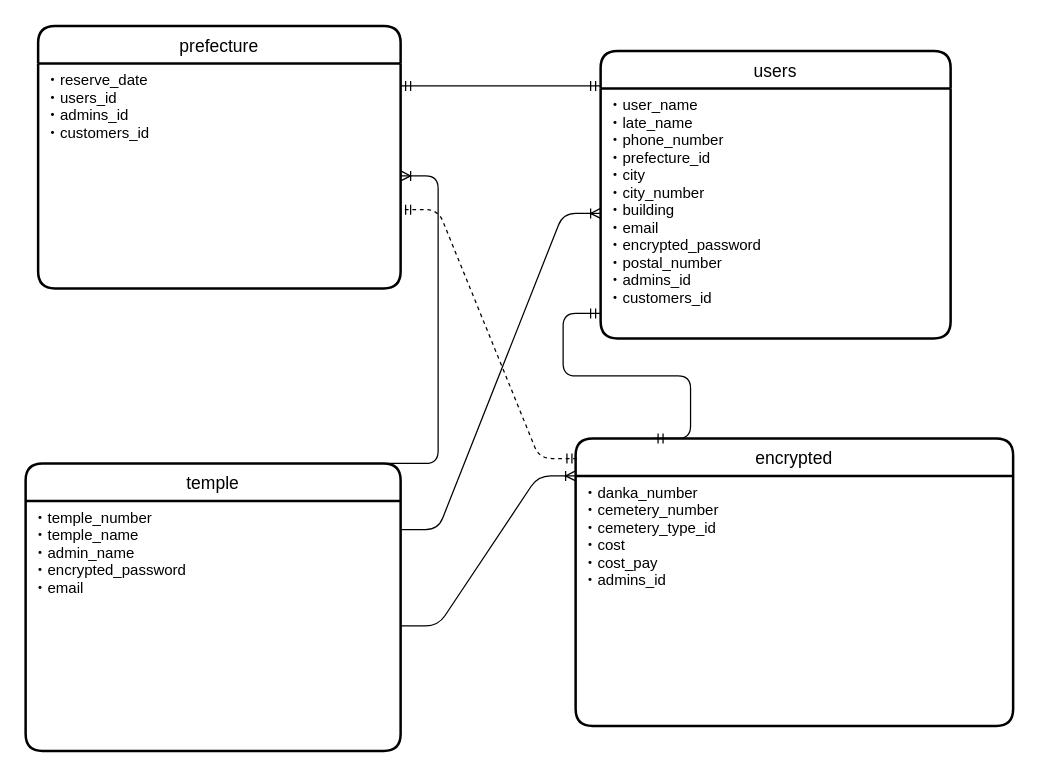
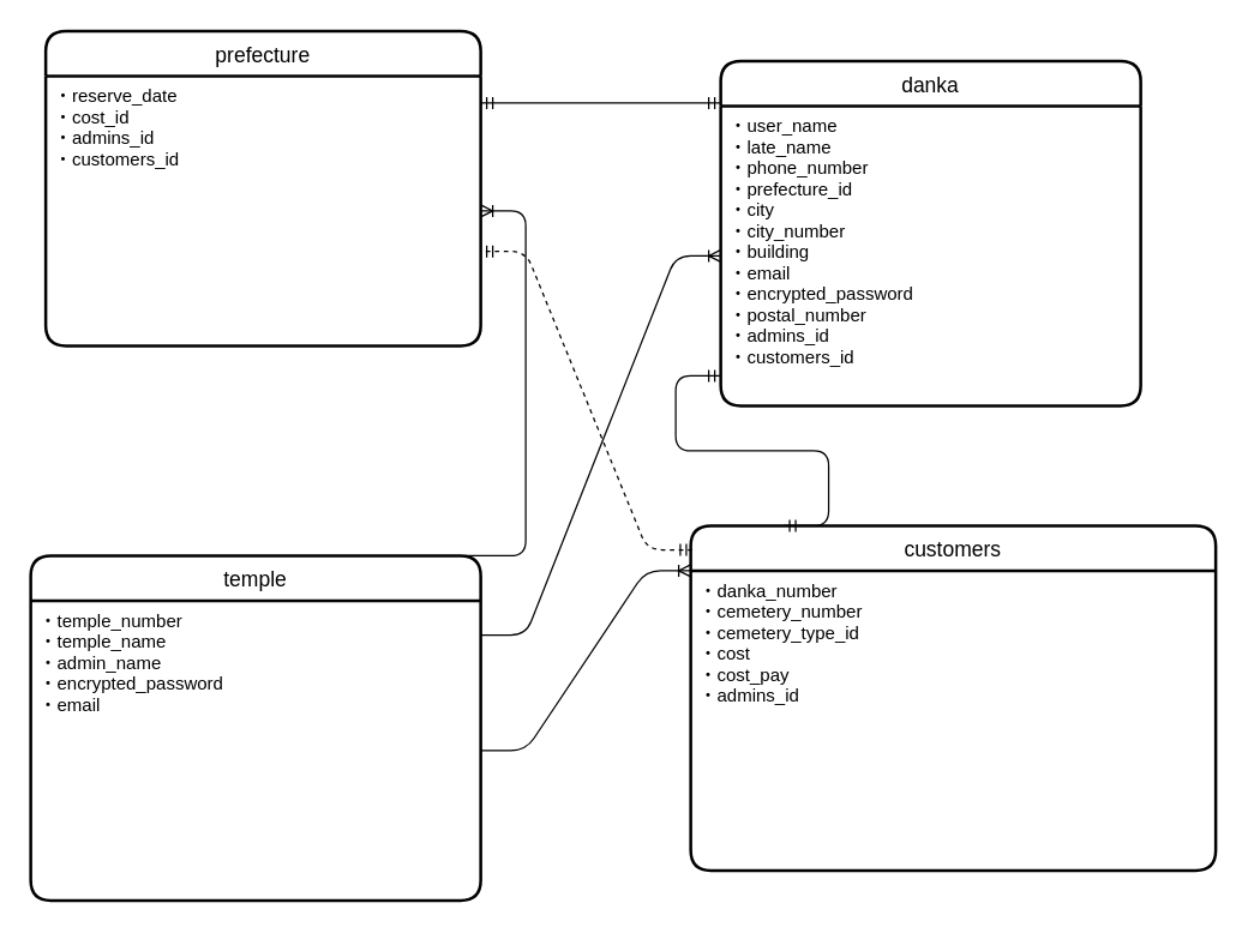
  <mxCell id="0" />
  <mxCell id="1" parent="0" />
  <mxCell id="2" value="prefecture" style="swimlane;childLayout=stackLayout;horizontal=1;startSize=30;horizontalStack=0;rounded=1;fontSize=14;fontStyle=0;strokeWidth=2;resizeParent=0;resizeLast=1;shadow=0;dashed=0;align=center;" parent="1" vertex="1"><mxGeometry x="30" y="20" width="290" height="210" as="geometry" /></mxCell>
- <mxCell id="3" value="・reserve_date&#10;・users_id&#10;・admins_id&#10;・customers_id" style="align=left;strokeColor=none;fillColor=none;spacingLeft=4;fontSize=12;verticalAlign=top;resizable=0;rotatable=0;part=1;" parent="2" vertex="1"><mxGeometry y="30" width="290" height="180" as="geometry" /></mxCell>
- <mxCell id="4" value="users" style="swimlane;childLayout=stackLayout;horizontal=1;startSize=30;horizontalStack=0;rounded=1;fontSize=14;fontStyle=0;strokeWidth=2;resizeParent=0;resizeLast=1;shadow=0;dashed=0;align=center;" parent="1" vertex="1"><mxGeometry x="480" y="40" width="280" height="230" as="geometry" /></mxCell>
+ <mxCell id="3" value="・reserve_date&#10;・cost_id&#10;・admins_id&#10;・customers_id" style="align=left;strokeColor=none;fillColor=none;spacingLeft=4;fontSize=12;verticalAlign=top;resizable=0;rotatable=0;part=1;" parent="2" vertex="1"><mxGeometry y="30" width="290" height="180" as="geometry" /></mxCell>
+ <mxCell id="4" value="danka" style="swimlane;childLayout=stackLayout;horizontal=1;startSize=30;horizontalStack=0;rounded=1;fontSize=14;fontStyle=0;strokeWidth=2;resizeParent=0;resizeLast=1;shadow=0;dashed=0;align=center;" parent="1" vertex="1"><mxGeometry x="480" y="40" width="280" height="230" as="geometry" /></mxCell>
  <mxCell id="5" value="・user_name&#10;・late_name&#10;・phone_number&#10;・prefecture_id&#10;・city&#10;・city_number&#10;・building&#10;・email&#10;・encrypted_password&#10;・postal_number&#10;・admins_id&#10;・customers_id" style="align=left;strokeColor=none;fillColor=none;spacingLeft=4;fontSize=12;verticalAlign=top;resizable=0;rotatable=0;part=1;" parent="4" vertex="1"><mxGeometry y="30" width="280" height="200" as="geometry" /></mxCell>
  <mxCell id="6" value="temple" style="swimlane;childLayout=stackLayout;horizontal=1;startSize=30;horizontalStack=0;rounded=1;fontSize=14;fontStyle=0;strokeWidth=2;resizeParent=0;resizeLast=1;shadow=0;dashed=0;align=center;" parent="1" vertex="1"><mxGeometry x="20" y="370" width="300" height="230" as="geometry" /></mxCell>
  <mxCell id="7" value="・temple_number&#10;・temple_name&#10;・admin_name&#10;・encrypted_password&#10;・email" style="align=left;strokeColor=none;fillColor=none;spacingLeft=4;fontSize=12;verticalAlign=top;resizable=0;rotatable=0;part=1;" parent="6" vertex="1"><mxGeometry y="30" width="300" height="200" as="geometry" /></mxCell>
- <mxCell id="8" value="encrypted" style="swimlane;childLayout=stackLayout;horizontal=1;startSize=30;horizontalStack=0;rounded=1;fontSize=14;fontStyle=0;strokeWidth=2;resizeParent=0;resizeLast=1;shadow=0;dashed=0;align=center;" parent="1" vertex="1"><mxGeometry x="460" y="350" width="350" height="230" as="geometry" /></mxCell>
+ <mxCell id="8" value="customers" style="swimlane;childLayout=stackLayout;horizontal=1;startSize=30;horizontalStack=0;rounded=1;fontSize=14;fontStyle=0;strokeWidth=2;resizeParent=0;resizeLast=1;shadow=0;dashed=0;align=center;" parent="1" vertex="1"><mxGeometry x="460" y="350" width="350" height="230" as="geometry" /></mxCell>
  <mxCell id="9" value="・danka_number&#10;・cemetery_number&#10;・cemetery_type_id&#10;・cost&#10;・cost_pay&#10;・admins_id" style="align=left;strokeColor=none;fillColor=none;spacingLeft=4;fontSize=12;verticalAlign=top;resizable=0;rotatable=0;part=1;" parent="8" vertex="1"><mxGeometry y="30" width="350" height="200" as="geometry" /></mxCell>
  <mxCell id="10" value="" style="edgeStyle=entityRelationEdgeStyle;fontSize=12;html=1;endArrow=ERmandOne;startArrow=ERmandOne;" edge="1" parent="1"><mxGeometry width="100" height="100" relative="1" as="geometry"><mxPoint x="320" y="68" as="sourcePoint" /><mxPoint x="480" y="68" as="targetPoint" /></mxGeometry></mxCell>
  <mxCell id="11" value="" style="edgeStyle=entityRelationEdgeStyle;fontSize=12;html=1;endArrow=ERoneToMany;" edge="1" parent="1" target="5"><mxGeometry width="100" height="100" relative="1" as="geometry"><mxPoint x="320" y="423" as="sourcePoint" /><mxPoint x="390" y="260" as="targetPoint" /></mxGeometry></mxCell>
  <mxCell id="12" value="" style="edgeStyle=entityRelationEdgeStyle;fontSize=12;html=1;endArrow=ERoneToMany;entryX=0;entryY=0;entryDx=0;entryDy=0;" edge="1" parent="1" source="7" target="9"><mxGeometry width="100" height="100" relative="1" as="geometry"><mxPoint x="350" y="600" as="sourcePoint" /><mxPoint x="450" y="500" as="targetPoint" /></mxGeometry></mxCell>
  <mxCell id="13" value="" style="edgeStyle=entityRelationEdgeStyle;fontSize=12;html=1;endArrow=ERoneToMany;" edge="1" parent="1" target="3"><mxGeometry width="100" height="100" relative="1" as="geometry"><mxPoint x="310" y="370" as="sourcePoint" /><mxPoint x="180" y="270" as="targetPoint" /></mxGeometry></mxCell>
  <mxCell id="14" value="" style="edgeStyle=entityRelationEdgeStyle;fontSize=12;html=1;endArrow=ERmandOne;startArrow=ERmandOne;exitX=0.177;exitY=0;exitDx=0;exitDy=0;exitPerimeter=0;" edge="1" parent="1" source="8"><mxGeometry width="100" height="100" relative="1" as="geometry"><mxPoint x="540" y="390" as="sourcePoint" /><mxPoint x="480" y="250" as="targetPoint" /></mxGeometry></mxCell>
  <mxCell id="15" value="" style="edgeStyle=entityRelationEdgeStyle;fontSize=12;html=1;endArrow=ERmandOne;startArrow=ERmandOne;entryX=1;entryY=0.65;entryDx=0;entryDy=0;entryPerimeter=0;exitX=0.003;exitY=0.07;exitDx=0;exitDy=0;exitPerimeter=0;dashed=1;" edge="1" parent="1" source="8" target="3"><mxGeometry width="100" height="100" relative="1" as="geometry"><mxPoint x="370" y="280" as="sourcePoint" /><mxPoint x="470" y="180" as="targetPoint" /></mxGeometry></mxCell>
